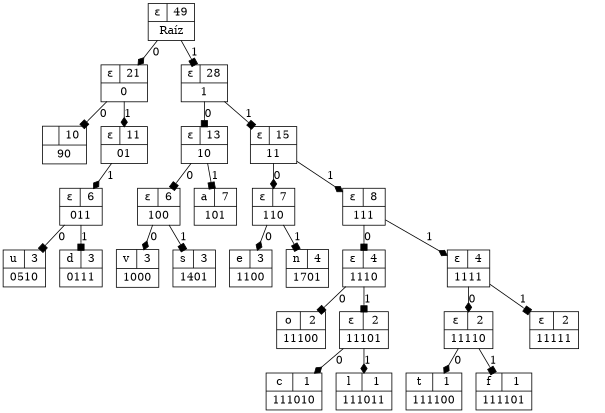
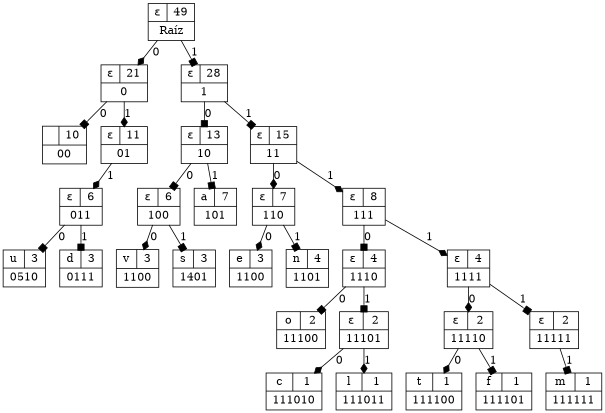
  digraph {
    ranksep=0
    node [shape=record]
    edge [arrowhead=box]
    n1 [label="{{ε|49}|Raíz}"]
    n2 [label="{{ε|21}|0}"]
    n3 [label="{{ε|28}|1}"]
-   n4 [label="{{ |10}|90}"]
+   n4 [label="{{ |10}|00}"]
    n5 [label="{{ε|11}|01}"]
    n6 [label="{{ε|13}|10}"]
    n7 [label="{{ε|15}|11}"]
    n8 [label="{{ε|6}|011}"]
    n9 [label="{{ε|6}|100}"]
    n10 [label="{{a|7}|101}"]
    n11 [label="{{ε|7}|110}"]
    n12 [label="{{ε|8}|111}"]
    n13 [label="{{u|3}|0510}"]
    n14 [label="{{d|3}|0111}"]
-   n15 [label="{{v|3}|1000}"]
+   n15 [label="{{v|3}|1100}"]
    n16 [label="{{s|3}|1401}"]
    n17 [label="{{e|3}|1100}"]
-   n18 [label="{{n|4}|1701}"]
+   n18 [label="{{n|4}|1101}"]
    n19 [label="{{ε|4}|1110}"]
    n20 [label="{{ε|4}|1111}"]
    n21 [label="{{o|2}|11100}"]
    n22 [label="{{ε|2}|11101}"]
    n23 [label="{{ε|2}|11110}"]
    n24 [label="{{ε|2}|11111}"]
    n25 [label="{{c|1}|111010}"]
    n26 [label="{{l|1}|111011}"]
    n27 [label="{{t|1}|111100}"]
    n28 [label="{{f|1}|111101}"]
+   n29 [label="{{m|1}|111111}"]
    n1 -> n2 [arrowhead=diamond label=0]
    n1 -> n3 [label=1]
    n2 -> n4 [label=0]
    n2 -> n5 [arrowhead=diamond label=1]
    n3 -> n6 [label=0]
    n3 -> n7 [label=1]
    n5 -> n8 [arrowhead=diamond label=1]
    n6 -> n9 [label=0]
    n6 -> n10 [label=1]
    n7 -> n11 [arrowhead=diamond label=0]
    n7 -> n12 [arrowhead=diamond label=1]
    n8 -> n13 [label=0]
    n8 -> n14 [label=1]
    n9 -> n15 [arrowhead=diamond label=0]
    n9 -> n16 [label=1]
    n11 -> n17 [arrowhead=diamond label=0]
    n11 -> n18 [label=1]
    n12 -> n19 [label=0]
    n12 -> n20 [arrowhead=diamond label=1]
    n19 -> n21 [label=0]
    n19 -> n22 [label=1]
    n20 -> n23 [arrowhead=diamond label=0]
    n20 -> n24 [label=1]
    n22 -> n25 [arrowhead=diamond label=0]
    n22 -> n26 [arrowhead=diamond label=1]
    n23 -> n27 [arrowhead=diamond label=0]
    n23 -> n28 [label=1]
+   n24 -> n29 [label=1]
  }
